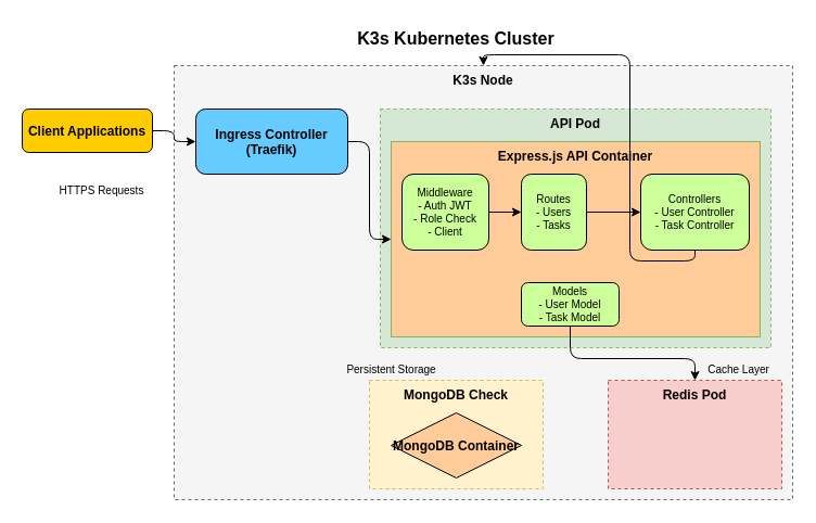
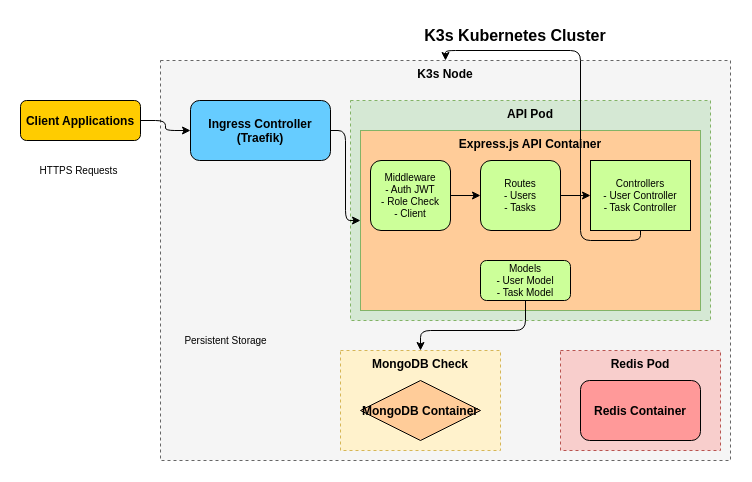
  <mxCell id="0" />
  <mxCell id="1" parent="0" />
- <mxCell id="2" value="K3s Kubernetes Cluster" style="text;html=1;strokeColor=none;fillColor=none;align=center;verticalAlign=middle;whiteSpace=wrap;rounded=0;fontSize=16;fontStyle=1" parent="1" vertex="1"><mxGeometry x="300" y="20" width="240" height="30" as="geometry" /></mxCell>
+ <mxCell id="2" value="K3s Kubernetes Cluster" style="text;html=1;strokeColor=none;fillColor=none;align=center;verticalAlign=middle;whiteSpace=wrap;rounded=0;fontSize=16;fontStyle=1" parent="1" vertex="1"><mxGeometry x="395" y="20" width="240" height="30" as="geometry" /></mxCell>
  <mxCell id="3" value="K3s Node" style="rounded=0;whiteSpace=wrap;html=1;fillColor=#f5f5f5;strokeColor=#666666;dashed=1;verticalAlign=top;fontStyle=1" parent="1" vertex="1"><mxGeometry x="160" y="60" width="570" height="400" as="geometry" /></mxCell>
- <mxCell id="4" value="Ingress Controller&#10;(Traefik)" style="rounded=1;fillColor=#66CCFF;strokeColor=#000000;fontStyle=1;fontSize=12;" parent="1" vertex="1"><mxGeometry x="180" y="100" width="140" height="60" as="geometry" /></mxCell>
+ <mxCell id="4" value="Ingress Controller&#10;(Traefik)" style="rounded=1;fillColor=#66CCFF;strokeColor=#000000;fontStyle=1;fontSize=12;" parent="1" vertex="1"><mxGeometry x="190" y="100" width="140" height="60" as="geometry" /></mxCell>
  <mxCell id="5" value="API Pod" style="rounded=0;whiteSpace=wrap;html=1;fillColor=#d5e8d4;strokeColor=#82b366;dashed=1;verticalAlign=top;fontStyle=1" parent="1" vertex="1"><mxGeometry x="350" y="100" width="360" height="220" as="geometry" /></mxCell>
  <mxCell id="6" value="Express.js API Container" style="rounded=0;whiteSpace=wrap;html=1;fillColor=#ffcc99;strokeColor=#82b366;verticalAlign=top;fontStyle=1;" parent="1" vertex="1"><mxGeometry x="360" y="130" width="340" height="180" as="geometry" /></mxCell>
  <mxCell id="7" value="Middleware&#10;- Auth JWT&#10;- Role Check&#10;- Client" style="rounded=1;fillColor=#CCFF99;fontSize=10;" parent="1" vertex="1"><mxGeometry x="370" y="160" width="80" height="70" as="geometry" /></mxCell>
- <mxCell id="8" value="Routes&#10;- Users&#10;- Tasks" style="rounded=1;fillColor=#CCFF99;fontSize=10;" parent="1" vertex="1"><mxGeometry x="480" y="160" width="60" height="70" as="geometry" /></mxCell>
- <mxCell id="9" value="Controllers&#10;- User Controller&#10;- Task Controller" style="rounded=1;fillColor=#CCFF99;fontSize=10;" parent="1" vertex="1"><mxGeometry x="590" y="160" width="100" height="70" as="geometry" /></mxCell>
+ <mxCell id="8" value="Routes&#10;- Users&#10;- Tasks" style="rounded=1;fillColor=#CCFF99;fontSize=10;" parent="1" vertex="1"><mxGeometry x="480" y="160" width="80" height="70" as="geometry" /></mxCell>
+ <mxCell id="9" value="Controllers&#10;- User Controller&#10;- Task Controller" style="fillColor=#CCFF99;fontSize=10;rounded=0;" parent="1" vertex="1"><mxGeometry x="590" y="160" width="100" height="70" as="geometry" /></mxCell>
  <mxCell id="10" value="Client Applications" style="rounded=1;fillColor=#FFCC00;fontStyle=1;fontSize=12;" parent="1" vertex="1"><mxGeometry x="20" y="100" width="120" height="40" as="geometry" /></mxCell>
  <mxCell id="11" value="Models&#10;- User Model&#10;- Task Model" style="rounded=1;fillColor=#CCFF99;fontSize=10;" parent="1" vertex="1"><mxGeometry x="480" y="260" width="90" height="40" as="geometry" /></mxCell>
  <mxCell id="12" style="edgeStyle=orthogonalEdgeStyle;rounded=1;orthogonalLoop=1;" parent="1" source="10" target="4" edge="1"><mxGeometry relative="1" as="geometry" /></mxCell>
  <mxCell id="13" style="edgeStyle=orthogonalEdgeStyle;rounded=1;orthogonalLoop=1;" parent="1" source="4" target="6" edge="1"><mxGeometry relative="1" as="geometry" /></mxCell>
- <mxCell id="15" style="edgeStyle=orthogonalEdgeStyle;rounded=1;orthogonalLoop=1;entryX=0.5;entryY=0;entryDx=0;entryDy=0;exitX=0.5;exitY=1;exitDx=0;exitDy=0;" parent="1" source="11" target="23" edge="1"><mxGeometry relative="1" as="geometry"><Array as="points"><mxPoint x="525" y="330" /><mxPoint x="640" y="330" /></Array></mxGeometry></mxCell>
- <mxCell id="16" value="Persistent Storage" style="text;html=1;align=center;verticalAlign=middle;resizable=0;points=[];fontSize=10;" parent="1" vertex="1"><mxGeometry x="310" y="330" width="100" height="20" as="geometry" /></mxCell>
- <mxCell id="17" value="Cache Layer" style="text;html=1;align=center;verticalAlign=middle;resizable=0;points=[];fontSize=10;" parent="1" vertex="1"><mxGeometry x="640" y="330" width="80" height="20" as="geometry" /></mxCell>
- <mxCell id="18" value="HTTPS Requests" style="text;html=1;align=center;verticalAlign=middle;resizable=0;points=[];fontSize=10;" parent="1" vertex="1"><mxGeometry x="43" y="165" width="100" height="20" as="geometry" /></mxCell>
+ <mxCell id="14" style="edgeStyle=orthogonalEdgeStyle;rounded=1;orthogonalLoop=1;entryX=0.5;entryY=0;entryDx=0;entryDy=0;exitX=0.5;exitY=1;exitDx=0;exitDy=0;" parent="1" source="11" target="26" edge="1"><mxGeometry relative="1" as="geometry"><mxPoint x="520" y="310" as="sourcePoint" /><Array as="points"><mxPoint x="525" y="330" /><mxPoint x="420" y="330" /></Array></mxGeometry></mxCell>
+ <mxCell id="16" value="Persistent Storage" style="text;html=1;align=center;verticalAlign=middle;resizable=0;points=[];fontSize=10;" parent="1" vertex="1"><mxGeometry x="175" y="330" width="100" height="20" as="geometry" /></mxCell>
+ <mxCell id="18" value="HTTPS Requests" style="text;html=1;align=center;verticalAlign=middle;resizable=0;points=[];fontSize=10;" parent="1" vertex="1"><mxGeometry x="28" y="160" width="100" height="20" as="geometry" /></mxCell>
  <mxCell id="19" style="edgeStyle=orthogonalEdgeStyle;rounded=1;orthogonalLoop=1;entryX=0;entryY=0.5;entryDx=0;entryDy=0;exitX=1;exitY=0.5;exitDx=0;exitDy=0;" parent="1" source="7" target="8" edge="1"><mxGeometry relative="1" as="geometry" /></mxCell>
  <mxCell id="20" style="edgeStyle=orthogonalEdgeStyle;rounded=1;orthogonalLoop=1;entryX=0;entryY=0.5;entryDx=0;entryDy=0;exitX=1;exitY=0.5;exitDx=0;exitDy=0;" parent="1" source="8" target="9" edge="1"><mxGeometry relative="1" as="geometry" /></mxCell>
  <mxCell id="21" style="edgeStyle=orthogonalEdgeStyle;rounded=1;orthogonalLoop=1;exitX=0.5;exitY=1;exitDx=0;exitDy=0;" parent="1" source="9" target="3" edge="1"><mxGeometry relative="1" as="geometry" /></mxCell>
  <mxCell id="22" value="" style="group" vertex="1" connectable="0" parent="1"><mxGeometry x="560" y="350" width="160" height="100" as="geometry" /></mxCell>
  <mxCell id="23" value="Redis Pod" style="rounded=0;whiteSpace=wrap;html=1;fillColor=#f8cecc;strokeColor=#b85450;dashed=1;verticalAlign=top;fontStyle=1" parent="22" vertex="1"><mxGeometry width="160" height="100" as="geometry" /></mxCell>
+ <mxCell id="24" value="Redis Container" style="rounded=1;fillColor=#FF9999;fontSize=12;fontStyle=1" parent="22" vertex="1"><mxGeometry x="20" y="30" width="120" height="60" as="geometry" /></mxCell>
  <mxCell id="25" value="" style="group" vertex="1" connectable="0" parent="1"><mxGeometry x="340" y="350" width="160" height="100" as="geometry" /></mxCell>
  <mxCell id="26" value="MongoDB Check" style="rounded=0;whiteSpace=wrap;html=1;fillColor=#fff2cc;strokeColor=#d6b656;dashed=1;verticalAlign=top;fontStyle=1" parent="25" vertex="1"><mxGeometry width="160" height="100" as="geometry" /></mxCell>
  <mxCell id="27" value="MongoDB Container" style="rhombus;fillColor=#FFCC99;fontSize=12;fontStyle=1;" parent="25" vertex="1"><mxGeometry x="20" y="30" width="120" height="60" as="geometry" /></mxCell>
